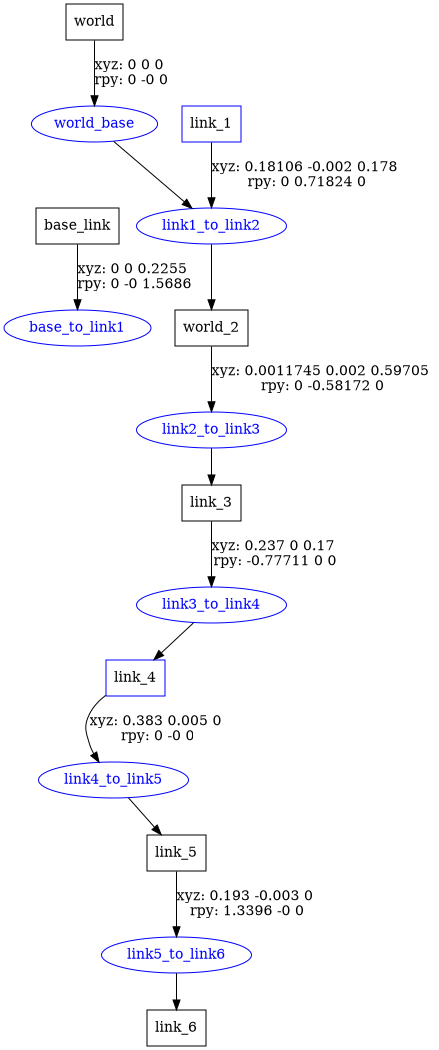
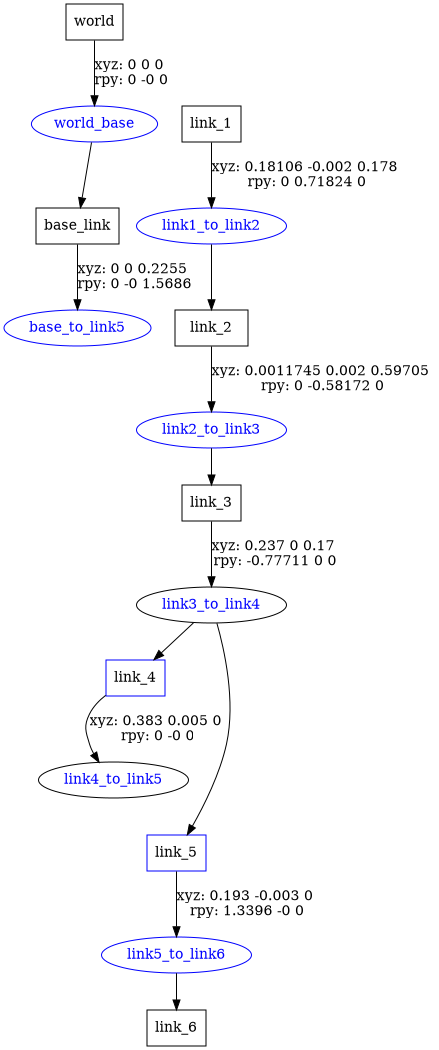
  digraph {
    node [shape=box color=blue]
    n1 [label=world color=""]
    world_base [fontcolor=blue shape=ellipse]
    n3 [label=base_link color=""]
-   base_to_link1 [fontcolor=blue shape=ellipse]
-   n5 [label=link_1]
+   base_to_link1 [fontcolor=blue shape=ellipse label=base_to_link5]
+   n5 [label=link_1 color=""]
    link1_to_link2 [fontcolor=blue shape=ellipse]
-   n7 [label=world_2 color=""]
+   n7 [label=link_2 color=""]
    link2_to_link3 [fontcolor=blue shape=ellipse]
    n9 [label=link_3 color=""]
-   link3_to_link4 [fontcolor=blue shape=ellipse]
+   link3_to_link4 [color=black fontcolor=blue shape=ellipse]
    n11 [label=link_4]
-   link4_to_link5 [fontcolor=blue shape=ellipse]
-   n13 [label=link_5 color=""]
+   link4_to_link5 [color=black fontcolor=blue shape=ellipse]
+   n13 [label=link_5]
    link5_to_link6 [fontcolor=blue shape=ellipse]
    n15 [label=link_6 color=""]
    n1 -> world_base [label="xyz: 0 0 0 \nrpy: 0 -0 0"]
-   world_base -> link1_to_link2
+   world_base -> n3
    n3 -> base_to_link1 [label="xyz: 0 0 0.2255 \nrpy: 0 -0 1.5686"]
    n5 -> link1_to_link2 [label="xyz: 0.18106 -0.002 0.178 \nrpy: 0 0.71824 0"]
    link1_to_link2 -> n7
    n7 -> link2_to_link3 [label="xyz: 0.0011745 0.002 0.59705 \nrpy: 0 -0.58172 0"]
    link2_to_link3 -> n9
    n9 -> link3_to_link4 [label="xyz: 0.237 0 0.17 \nrpy: -0.77711 0 0"]
    link3_to_link4 -> n11
    n11 -> link4_to_link5 [label="xyz: 0.383 0.005 0 \nrpy: 0 -0 0"]
-   link4_to_link5 -> n13
+   link3_to_link4 -> n13
    n13 -> link5_to_link6 [label="xyz: 0.193 -0.003 0 \nrpy: 1.3396 -0 0"]
    link5_to_link6 -> n15
  }
